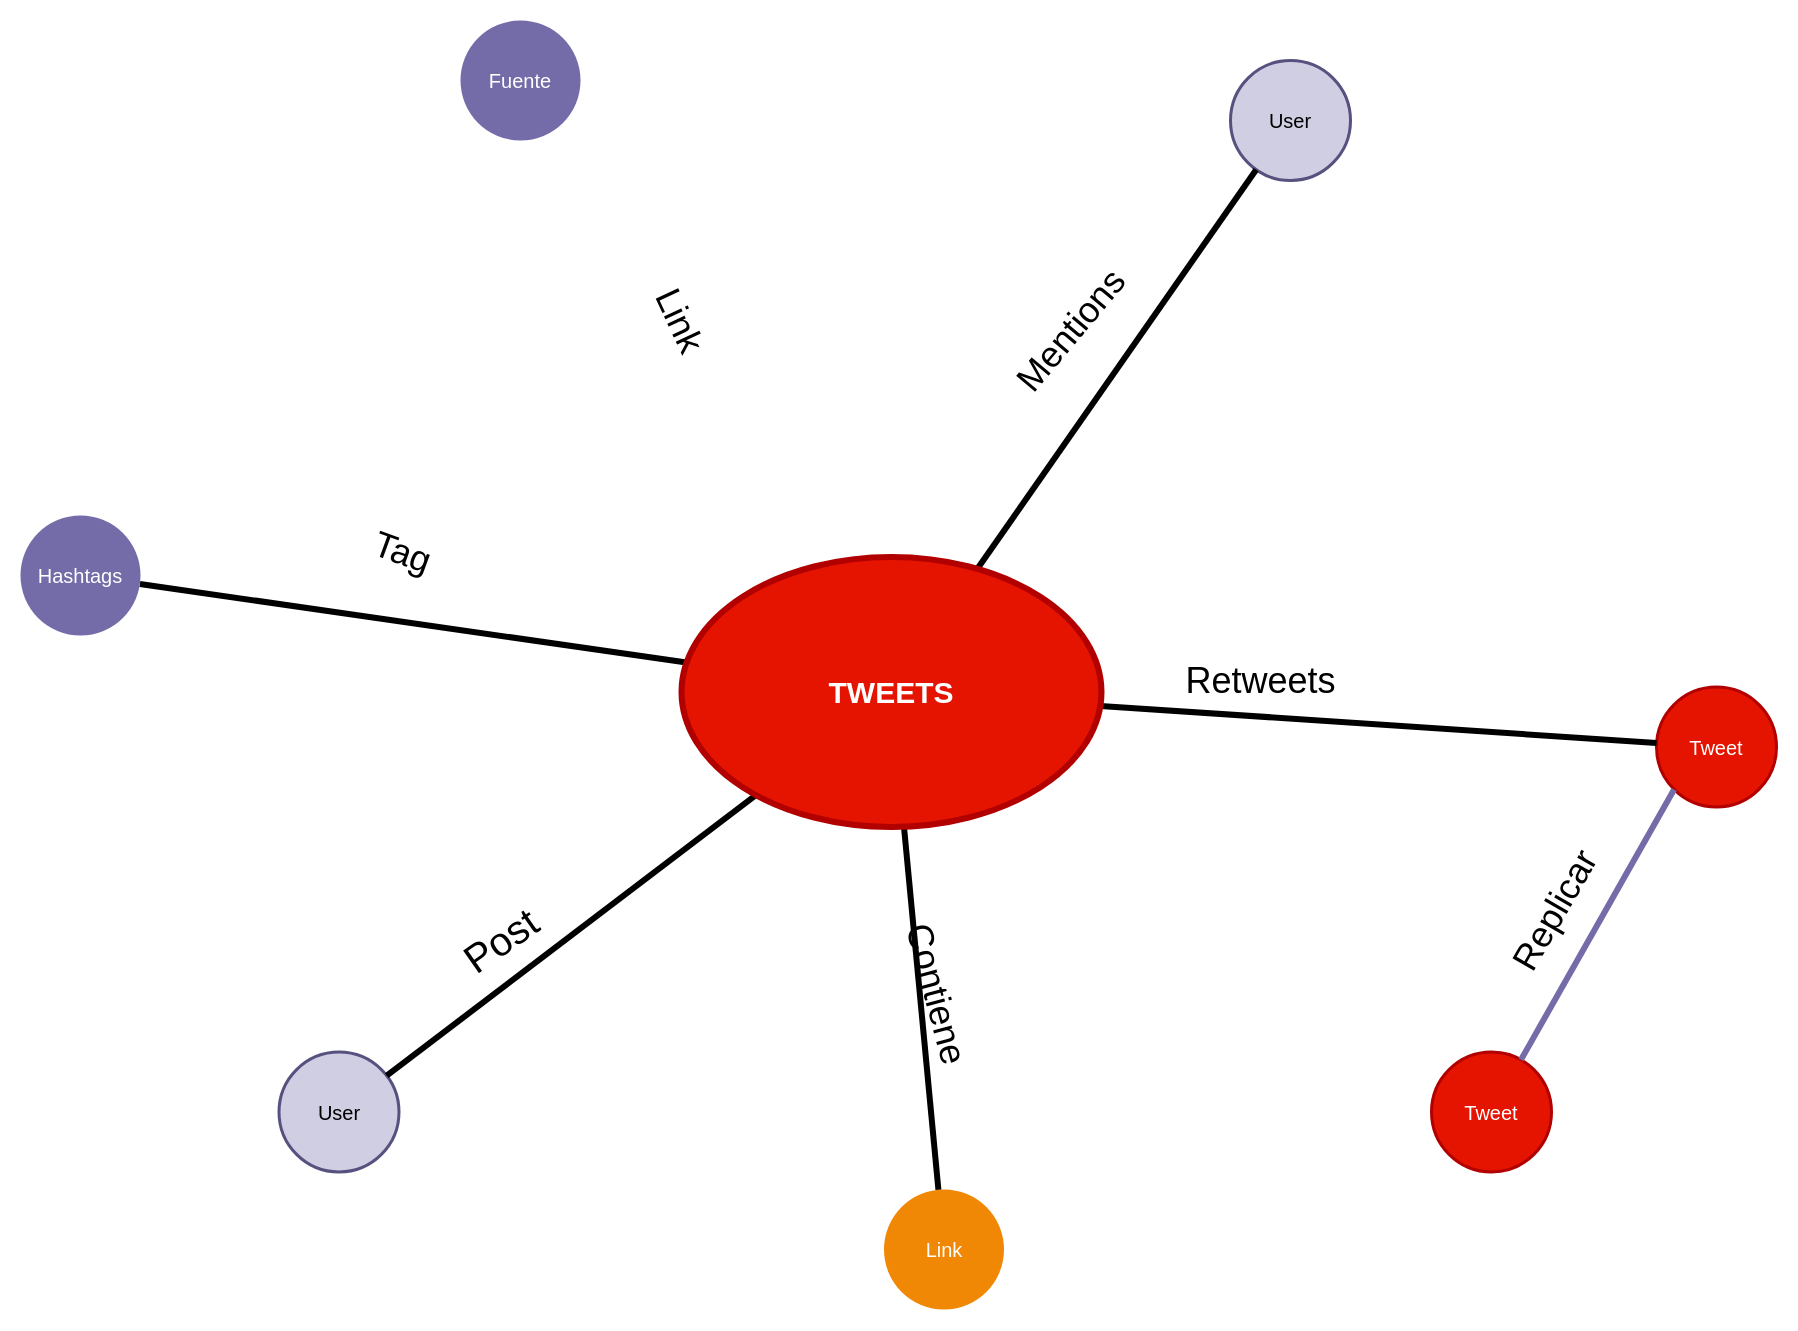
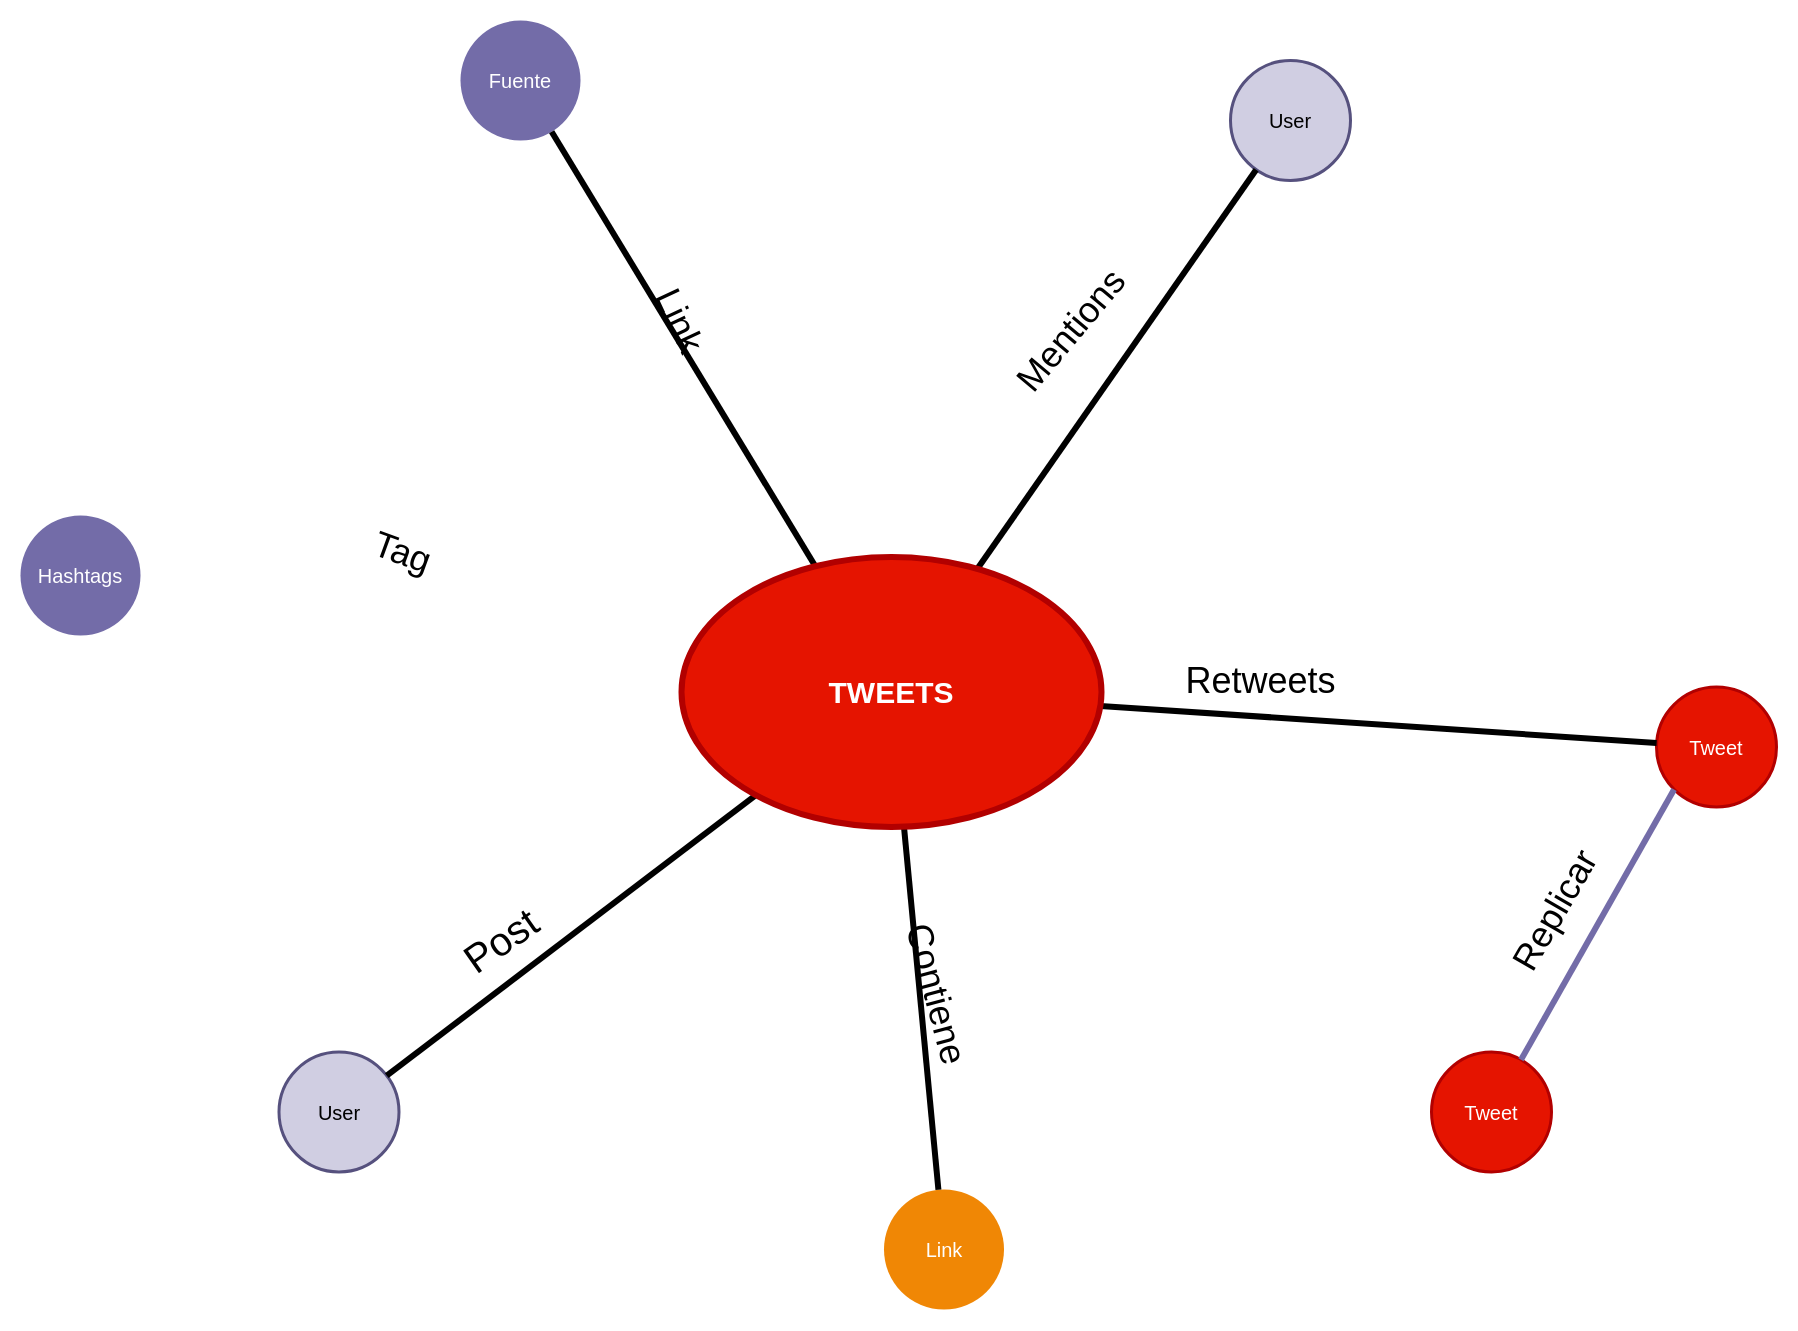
  <mxCell id="0" />
  <mxCell id="1" parent="0" />
  <mxCell id="2" value="Fuente" style="ellipse;whiteSpace=wrap;html=1;shadow=0;fontFamily=Helvetica;fontSize=20;fontColor=#FFFFFF;align=center;strokeWidth=3;fillColor=#736ca8;strokeColor=none;" parent="1" vertex="1"><mxGeometry x="460" y="20" width="120" height="120" as="geometry" /></mxCell>
  <mxCell id="3" value="User" style="ellipse;whiteSpace=wrap;html=1;shadow=0;fontFamily=Helvetica;fontSize=20;align=center;strokeWidth=3;fillColor=#d0cee2;strokeColor=#56517e;" parent="1" vertex="1"><mxGeometry x="1230" y="60" width="120" height="120" as="geometry" /></mxCell>
  <mxCell id="4" value="Tweet" style="ellipse;whiteSpace=wrap;html=1;shadow=0;fontFamily=Helvetica;fontSize=20;fontColor=#ffffff;align=center;strokeWidth=3;fillColor=#e51400;strokeColor=#B20000;" parent="1" vertex="1"><mxGeometry x="1656" y="686.5" width="120" height="120" as="geometry" /></mxCell>
  <mxCell id="5" value="Tweet" style="ellipse;whiteSpace=wrap;html=1;shadow=0;fontFamily=Helvetica;fontSize=20;fontColor=#ffffff;align=center;strokeWidth=3;fillColor=#e51400;strokeColor=#B20000;" parent="1" vertex="1"><mxGeometry x="1431" y="1051.5" width="120" height="120" as="geometry" /></mxCell>
  <mxCell id="6" value="Link" style="ellipse;whiteSpace=wrap;html=1;shadow=0;fontFamily=Helvetica;fontSize=20;fontColor=#FFFFFF;align=center;strokeWidth=3;fillColor=#F08705;strokeColor=none;" parent="1" vertex="1"><mxGeometry x="883.5" y="1189" width="120" height="120" as="geometry" /></mxCell>
  <mxCell id="7" value="User" style="ellipse;whiteSpace=wrap;html=1;shadow=0;fontFamily=Helvetica;fontSize=20;align=center;strokeWidth=3;fillColor=#d0cee2;strokeColor=#56517e;" parent="1" vertex="1"><mxGeometry x="278.5" y="1051.5" width="120" height="120" as="geometry" /></mxCell>
+ <mxCell id="8" style="endArrow=none;strokeWidth=6;html=1;" parent="1" source="15" target="2" edge="1"><mxGeometry relative="1" as="geometry" /></mxCell>
  <mxCell id="9" style="endArrow=none;strokeWidth=6;html=1;" parent="1" source="15" target="3" edge="1"><mxGeometry relative="1" as="geometry" /></mxCell>
  <mxCell id="10" style="endArrow=none;strokeWidth=6;html=1;" parent="1" source="15" target="4" edge="1"><mxGeometry relative="1" as="geometry" /></mxCell>
- <mxCell id="11" style="endArrow=none;strokeWidth=6;html=1;" parent="1" source="15" target="16" edge="1"><mxGeometry relative="1" as="geometry" /></mxCell>
  <mxCell id="12" style="endArrow=none;strokeWidth=6;strokeColor=#736ca8;html=1;exitX=0;exitY=1;exitDx=0;exitDy=0;" parent="1" source="4" target="5" edge="1"><mxGeometry relative="1" as="geometry" /></mxCell>
  <mxCell id="13" value="" style="edgeStyle=none;endArrow=none;strokeWidth=6;html=1;" parent="1" source="15" target="6" edge="1"><mxGeometry x="181" y="226.5" width="100" height="100" as="geometry"><mxPoint x="-99" y="206.5" as="sourcePoint" /><mxPoint x="1" y="106.5" as="targetPoint" /></mxGeometry></mxCell>
  <mxCell id="14" value="" style="edgeStyle=none;endArrow=none;strokeWidth=6;html=1;" parent="1" source="15" target="7" edge="1"><mxGeometry x="181" y="226.5" width="100" height="100" as="geometry"><mxPoint x="-99" y="206.5" as="sourcePoint" /><mxPoint x="1" y="106.5" as="targetPoint" /></mxGeometry></mxCell>
  <mxCell id="15" value="TWEETS" style="ellipse;whiteSpace=wrap;html=1;shadow=0;fontFamily=Helvetica;fontSize=30;fontColor=#ffffff;align=center;strokeColor=#B20000;strokeWidth=6;fillColor=#e51400;fontStyle=1;" parent="1" vertex="1"><mxGeometry x="681" y="556.5" width="420" height="270" as="geometry" /></mxCell>
  <mxCell id="16" value="Hashtags" style="ellipse;whiteSpace=wrap;html=1;shadow=0;fontFamily=Helvetica;fontSize=20;fontColor=#FFFFFF;align=center;strokeWidth=3;fillColor=#736ca8;strokeColor=none;" parent="1" vertex="1"><mxGeometry x="20" y="515" width="120" height="120" as="geometry" /></mxCell>
  <mxCell id="17" value="&lt;font style=&quot;font-size: 40px&quot;&gt;Post&lt;/font&gt;" style="text;html=1;align=center;verticalAlign=middle;resizable=0;points=[];autosize=1;rotation=-35;" vertex="1" parent="1"><mxGeometry x="455" y="925" width="90" height="30" as="geometry" /></mxCell>
  <mxCell id="18" value="&lt;div style=&quot;font-size: 36px&quot;&gt;&lt;font style=&quot;font-size: 36px&quot;&gt;Mentions&lt;/font&gt;&lt;/div&gt;" style="text;html=1;align=center;verticalAlign=middle;resizable=0;points=[];autosize=1;rotation=-50;" vertex="1" parent="1"><mxGeometry x="990" y="320" width="160" height="20" as="geometry" /></mxCell>
  <mxCell id="19" value="&lt;font style=&quot;font-size: 36px&quot;&gt;Retweets&lt;/font&gt;" style="text;html=1;align=center;verticalAlign=middle;resizable=0;points=[];autosize=1;rotation=0;" vertex="1" parent="1"><mxGeometry x="1180" y="665" width="160" height="30" as="geometry" /></mxCell>
  <mxCell id="20" value="&lt;font style=&quot;font-size: 36px&quot;&gt;Replicar&lt;/font&gt;" style="text;html=1;align=center;verticalAlign=middle;resizable=0;points=[];autosize=1;rotation=-60;" vertex="1" parent="1"><mxGeometry x="1479" y="895" width="150" height="30" as="geometry" /></mxCell>
  <mxCell id="21" value="&lt;div style=&quot;font-size: 36px&quot;&gt;Contiene&lt;/div&gt;&lt;div&gt;&lt;br&gt;&lt;/div&gt;" style="text;html=1;align=center;verticalAlign=middle;resizable=0;points=[];autosize=1;rotation=75;" vertex="1" parent="1"><mxGeometry x="850" y="980" width="160" height="30" as="geometry" /></mxCell>
  <mxCell id="22" value="&lt;div style=&quot;font-size: 36px&quot;&gt;Link&lt;br&gt;&lt;/div&gt;" style="text;html=1;align=center;verticalAlign=middle;resizable=0;points=[];autosize=1;rotation=65;" vertex="1" parent="1"><mxGeometry x="640" y="310" width="80" height="20" as="geometry" /></mxCell>
  <mxCell id="23" value="&lt;div style=&quot;font-size: 36px&quot;&gt;Tag&lt;/div&gt;&lt;div style=&quot;font-size: 36px&quot;&gt;&lt;br&gt;&lt;/div&gt;" style="text;html=1;align=center;verticalAlign=middle;resizable=0;points=[];autosize=1;rotation=20;" vertex="1" parent="1"><mxGeometry x="360" y="556.5" width="70" height="30" as="geometry" /></mxCell>
